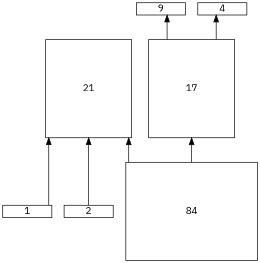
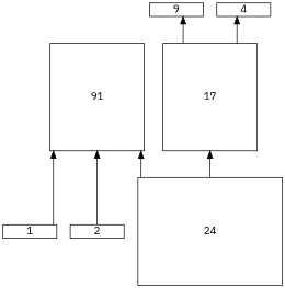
  digraph {
    fontname="IBM Plex Sans"
    rankdir=BT
    splines=ortho
    node [fixedsize=true fontname="IBM Plex Sans" shape=box]
    edge [fontname="IBM Plex Sans"]
    1 [height=0.25 width=1.0]
-   21 [height=2.0 width=1.75]
+   21 [height=2.0 width=1.75 label=91]
    2 [height=0.25 width=1.0]
    n4 [height=0.25 label=9 width=1.0]
    4 [height=0.25 width=1.0]
-   24 [height=2.0 width=2.6833333333333336 label=84]
+   24 [height=2.0 width=2.6833333333333336]
    n7 [height=2.0 label=17 width=1.75]
    1 -> 21
    2 -> 21
    24 -> 21
    24 -> n7
    n7 -> n4
    n7 -> 4
  }
